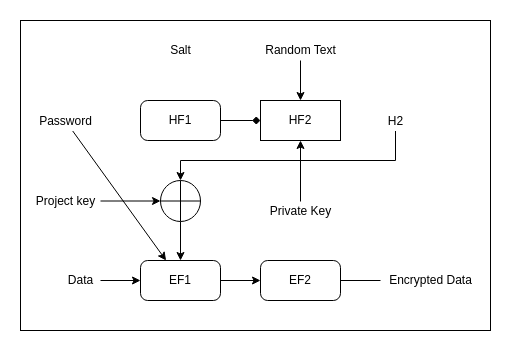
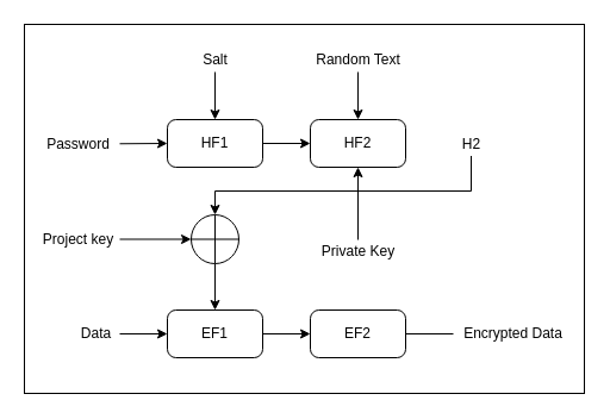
  <mxCell id="0" />
  <mxCell id="1" parent="0" />
  <mxCell id="2" value="HF1" style="rounded=1;whiteSpace=wrap;html=1;arcSize=18;" vertex="1" parent="1"><mxGeometry x="140" y="100" width="80" height="40" as="geometry" /></mxCell>
+ <mxCell id="3" style="edgeStyle=orthogonalEdgeStyle;rounded=0;orthogonalLoop=1;jettySize=auto;html=1;entryX=0.5;entryY=0;entryDx=0;entryDy=0;" edge="1" parent="1" source="4" target="2"><mxGeometry relative="1" as="geometry" /></mxCell>
  <mxCell id="4" value="Salt" style="text;html=1;align=center;verticalAlign=middle;resizable=0;points=[];autosize=1;" vertex="1" parent="1"><mxGeometry x="160" y="40" width="40" height="20" as="geometry" /></mxCell>
  <mxCell id="5" style="edgeStyle=orthogonalEdgeStyle;rounded=0;orthogonalLoop=1;jettySize=auto;html=1;entryX=0.5;entryY=0;entryDx=0;entryDy=0;" edge="1" parent="1" source="6" target="11"><mxGeometry relative="1" as="geometry" /></mxCell>
  <mxCell id="6" value="Random Text" style="text;html=1;align=center;verticalAlign=middle;resizable=0;points=[];autosize=1;" vertex="1" parent="1"><mxGeometry x="255" y="40" width="90" height="20" as="geometry" /></mxCell>
  <mxCell id="7" style="edgeStyle=orthogonalEdgeStyle;rounded=0;orthogonalLoop=1;jettySize=auto;html=1;entryX=0.5;entryY=0;entryDx=0;entryDy=0;" edge="1" parent="1" source="8" target="21"><mxGeometry relative="1" as="geometry"><Array as="points"><mxPoint x="395" y="160" /><mxPoint x="180" y="160" /></Array></mxGeometry></mxCell>
  <mxCell id="8" value="H2" style="text;html=1;align=center;verticalAlign=middle;resizable=0;points=[];autosize=1;" vertex="1" parent="1"><mxGeometry x="380" y="110.5" width="30" height="20" as="geometry" /></mxCell>
- <mxCell id="9" value="" style="edgeStyle=orthogonalEdgeStyle;rounded=0;orthogonalLoop=1;jettySize=auto;html=1;entryX=0;entryY=0.5;entryDx=0;entryDy=0;endArrow=diamond;" edge="1" parent="1" source="2" target="11"><mxGeometry relative="1" as="geometry"><mxPoint x="220" y="120" as="sourcePoint" /></mxGeometry></mxCell>
+ <mxCell id="9" value="" style="edgeStyle=orthogonalEdgeStyle;rounded=0;orthogonalLoop=1;jettySize=auto;html=1;entryX=0;entryY=0.5;entryDx=0;entryDy=0;" edge="1" parent="1" source="2" target="11"><mxGeometry relative="1" as="geometry"><mxPoint x="220" y="120" as="sourcePoint" /></mxGeometry></mxCell>
  <mxCell id="10" value="Password" style="text;html=1;align=center;verticalAlign=middle;resizable=0;points=[];autosize=1;" vertex="1" parent="1"><mxGeometry x="30" y="110.5" width="70" height="20" as="geometry" /></mxCell>
- <mxCell id="11" value="HF2" style="whiteSpace=wrap;html=1;arcSize=18;rounded=0;" vertex="1" parent="1"><mxGeometry x="260" y="100" width="80" height="40" as="geometry" /></mxCell>
+ <mxCell id="11" value="HF2" style="rounded=1;whiteSpace=wrap;html=1;arcSize=18;" vertex="1" parent="1"><mxGeometry x="260" y="100" width="80" height="40" as="geometry" /></mxCell>
  <mxCell id="12" style="edgeStyle=orthogonalEdgeStyle;rounded=0;orthogonalLoop=1;jettySize=auto;html=1;endArrow=none;" edge="1" parent="1" source="13" target="24"><mxGeometry relative="1" as="geometry" /></mxCell>
  <mxCell id="13" value="EF2" style="rounded=1;whiteSpace=wrap;html=1;arcSize=18;" vertex="1" parent="1"><mxGeometry x="260" y="260" width="80" height="40" as="geometry" /></mxCell>
  <mxCell id="14" style="edgeStyle=orthogonalEdgeStyle;rounded=0;orthogonalLoop=1;jettySize=auto;html=1;" edge="1" parent="1" source="15" target="13"><mxGeometry relative="1" as="geometry" /></mxCell>
  <mxCell id="15" value="EF1" style="rounded=1;whiteSpace=wrap;html=1;arcSize=18;" vertex="1" parent="1"><mxGeometry x="140" y="260" width="80" height="40" as="geometry" /></mxCell>
  <mxCell id="16" style="edgeStyle=orthogonalEdgeStyle;rounded=0;orthogonalLoop=1;jettySize=auto;html=1;" edge="1" parent="1" source="17" target="15"><mxGeometry relative="1" as="geometry" /></mxCell>
  <mxCell id="17" value="Data" style="text;html=1;align=center;verticalAlign=middle;resizable=0;points=[];autosize=1;" vertex="1" parent="1"><mxGeometry x="60" y="270" width="40" height="20" as="geometry" /></mxCell>
  <mxCell id="18" style="edgeStyle=orthogonalEdgeStyle;rounded=0;orthogonalLoop=1;jettySize=auto;html=1;entryX=0;entryY=0.5;entryDx=0;entryDy=0;" edge="1" parent="1" source="19" target="21"><mxGeometry relative="1" as="geometry" /></mxCell>
  <mxCell id="19" value="Project key" style="text;html=1;align=center;verticalAlign=middle;resizable=0;points=[];autosize=1;" vertex="1" parent="1"><mxGeometry x="30" y="190.5" width="70" height="20" as="geometry" /></mxCell>
  <mxCell id="20" style="edgeStyle=orthogonalEdgeStyle;rounded=0;orthogonalLoop=1;jettySize=auto;html=1;entryX=0.5;entryY=0;entryDx=0;entryDy=0;" edge="1" parent="1" source="21" target="15"><mxGeometry relative="1" as="geometry" /></mxCell>
  <mxCell id="21" value="" style="shape=orEllipse;perimeter=ellipsePerimeter;whiteSpace=wrap;html=1;backgroundOutline=1;" vertex="1" parent="1"><mxGeometry x="160" y="180" width="40" height="41" as="geometry" /></mxCell>
  <mxCell id="22" style="edgeStyle=orthogonalEdgeStyle;rounded=0;orthogonalLoop=1;jettySize=auto;html=1;" edge="1" parent="1" source="23" target="11"><mxGeometry relative="1" as="geometry" /></mxCell>
  <mxCell id="23" value="Private Key" style="text;html=1;align=center;verticalAlign=middle;resizable=0;points=[];autosize=1;" vertex="1" parent="1"><mxGeometry x="260" y="201" width="80" height="20" as="geometry" /></mxCell>
  <mxCell id="24" value="Encrypted Data" style="text;html=1;align=center;verticalAlign=middle;resizable=0;points=[];autosize=1;" vertex="1" parent="1"><mxGeometry x="380" y="270" width="100" height="20" as="geometry" /></mxCell>
- <mxCell id="25" value="" style="endArrow=classic;html=1;" edge="1" parent="1" source="10" target="15"><mxGeometry width="50" height="50" relative="1" as="geometry"><mxPoint x="-70" y="180" as="sourcePoint" /><mxPoint x="-20" y="130" as="targetPoint" /></mxGeometry></mxCell>
+ <mxCell id="25" value="" style="endArrow=classic;html=1;entryX=0;entryY=0.5;entryDx=0;entryDy=0;" edge="1" parent="1" source="10" target="2"><mxGeometry width="50" height="50" relative="1" as="geometry"><mxPoint x="-70" y="180" as="sourcePoint" /><mxPoint x="-20" y="130" as="targetPoint" /></mxGeometry></mxCell>
  <mxCell id="26" value="" style="rounded=0;whiteSpace=wrap;html=1;fillColor=none;" vertex="1" parent="1"><mxGeometry x="20" y="20" width="470" height="310" as="geometry" /></mxCell>
